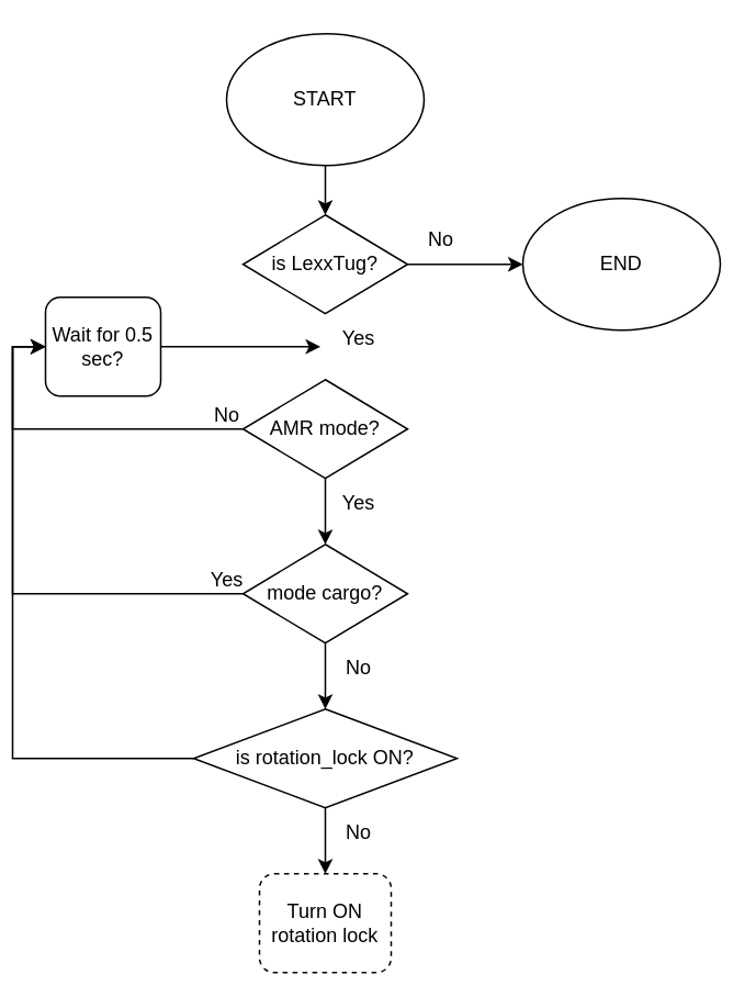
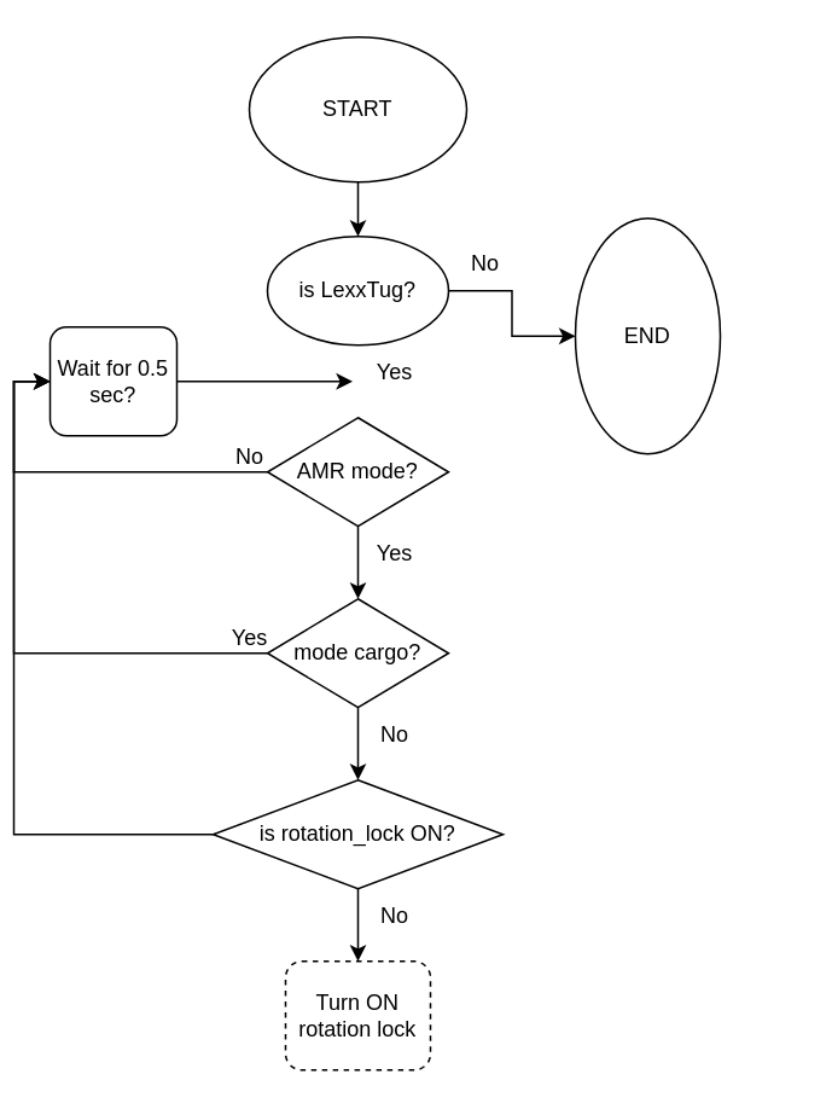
  <mxCell id="0" />
  <mxCell id="1" parent="0" />
  <mxCell id="2" style="edgeStyle=orthogonalEdgeStyle;rounded=0;orthogonalLoop=1;jettySize=auto;html=1;exitX=1;exitY=0.5;exitDx=0;exitDy=0;" edge="1" parent="1" source="3" target="20"><mxGeometry relative="1" as="geometry" /></mxCell>
- <mxCell id="3" value="is LexxTug?" style="rhombus;whiteSpace=wrap;html=1;" vertex="1" parent="1"><mxGeometry x="140" y="130" width="100" height="60" as="geometry" /></mxCell>
+ <mxCell id="3" value="is LexxTug?" style="ellipse;whiteSpace=wrap;html=1;" vertex="1" parent="1"><mxGeometry x="140" y="130" width="100" height="60" as="geometry" /></mxCell>
  <mxCell id="4" style="edgeStyle=orthogonalEdgeStyle;rounded=0;orthogonalLoop=1;jettySize=auto;html=1;exitX=0.5;exitY=1;exitDx=0;exitDy=0;entryX=0.5;entryY=0;entryDx=0;entryDy=0;" edge="1" parent="1" source="6" target="9"><mxGeometry relative="1" as="geometry" /></mxCell>
  <mxCell id="5" style="edgeStyle=orthogonalEdgeStyle;rounded=0;orthogonalLoop=1;jettySize=auto;html=1;exitX=0;exitY=0.5;exitDx=0;exitDy=0;entryX=0;entryY=0.5;entryDx=0;entryDy=0;" edge="1" parent="1" source="6" target="22"><mxGeometry relative="1" as="geometry" /></mxCell>
  <mxCell id="6" value="AMR mode?" style="rhombus;whiteSpace=wrap;html=1;" vertex="1" parent="1"><mxGeometry x="140" y="230" width="100" height="60" as="geometry" /></mxCell>
  <mxCell id="7" style="edgeStyle=orthogonalEdgeStyle;rounded=0;orthogonalLoop=1;jettySize=auto;html=1;exitX=0.5;exitY=1;exitDx=0;exitDy=0;entryX=0.5;entryY=0;entryDx=0;entryDy=0;" edge="1" parent="1" source="9" target="12"><mxGeometry relative="1" as="geometry" /></mxCell>
  <mxCell id="8" style="edgeStyle=orthogonalEdgeStyle;rounded=0;orthogonalLoop=1;jettySize=auto;html=1;exitX=0;exitY=0.5;exitDx=0;exitDy=0;entryX=0;entryY=0.5;entryDx=0;entryDy=0;" edge="1" parent="1" source="9" target="22"><mxGeometry relative="1" as="geometry" /></mxCell>
  <mxCell id="9" value="mode cargo?" style="rhombus;whiteSpace=wrap;html=1;" vertex="1" parent="1"><mxGeometry x="140" y="330" width="100" height="60" as="geometry" /></mxCell>
  <mxCell id="10" style="edgeStyle=orthogonalEdgeStyle;rounded=0;orthogonalLoop=1;jettySize=auto;html=1;exitX=0.5;exitY=1;exitDx=0;exitDy=0;entryX=0.5;entryY=0;entryDx=0;entryDy=0;" edge="1" parent="1" source="12" target="13"><mxGeometry relative="1" as="geometry" /></mxCell>
  <mxCell id="11" style="edgeStyle=orthogonalEdgeStyle;rounded=0;orthogonalLoop=1;jettySize=auto;html=1;exitX=0;exitY=0.5;exitDx=0;exitDy=0;entryX=0;entryY=0.5;entryDx=0;entryDy=0;" edge="1" parent="1" source="12" target="22"><mxGeometry relative="1" as="geometry" /></mxCell>
  <mxCell id="12" value="is rotation_lock ON?" style="rhombus;whiteSpace=wrap;html=1;" vertex="1" parent="1"><mxGeometry x="110" y="430" width="160" height="60" as="geometry" /></mxCell>
  <mxCell id="13" value="Turn ON rotation lock" style="rounded=1;whiteSpace=wrap;html=1;dashed=1;" vertex="1" parent="1"><mxGeometry x="150" y="530" width="80" height="60" as="geometry" /></mxCell>
  <mxCell id="14" value="Yes" style="text;html=1;align=center;verticalAlign=middle;resizable=0;points=[];autosize=1;strokeColor=none;fillColor=none;" vertex="1" parent="1"><mxGeometry x="190" y="190" width="40" height="30" as="geometry" /></mxCell>
  <mxCell id="15" value="Yes" style="text;html=1;align=center;verticalAlign=middle;resizable=0;points=[];autosize=1;strokeColor=none;fillColor=none;" vertex="1" parent="1"><mxGeometry x="190" y="290" width="40" height="30" as="geometry" /></mxCell>
  <mxCell id="16" value="No" style="text;html=1;align=center;verticalAlign=middle;resizable=0;points=[];autosize=1;strokeColor=none;fillColor=none;" vertex="1" parent="1"><mxGeometry x="190" y="390" width="40" height="30" as="geometry" /></mxCell>
  <mxCell id="17" value="No" style="text;html=1;align=center;verticalAlign=middle;resizable=0;points=[];autosize=1;strokeColor=none;fillColor=none;" vertex="1" parent="1"><mxGeometry x="190" y="490" width="40" height="30" as="geometry" /></mxCell>
  <mxCell id="18" style="edgeStyle=orthogonalEdgeStyle;rounded=0;orthogonalLoop=1;jettySize=auto;html=1;exitX=0.5;exitY=1;exitDx=0;exitDy=0;entryX=0.5;entryY=0;entryDx=0;entryDy=0;" edge="1" parent="1" source="19" target="3"><mxGeometry relative="1" as="geometry" /></mxCell>
  <mxCell id="19" value="START" style="ellipse;whiteSpace=wrap;html=1;" vertex="1" parent="1"><mxGeometry x="130" y="20" width="120" height="80" as="geometry" /></mxCell>
- <mxCell id="20" value="END" style="ellipse;whiteSpace=wrap;html=1;" vertex="1" parent="1"><mxGeometry x="310" y="120" width="120" height="80" as="geometry" /></mxCell>
+ <mxCell id="20" value="END" style="ellipse;whiteSpace=wrap;html=1;" vertex="1" parent="1"><mxGeometry x="310" y="120" width="80" height="130" as="geometry" /></mxCell>
  <mxCell id="21" value="No" style="text;html=1;align=center;verticalAlign=middle;resizable=0;points=[];autosize=1;strokeColor=none;fillColor=none;" vertex="1" parent="1"><mxGeometry x="240" y="130" width="40" height="30" as="geometry" /></mxCell>
  <mxCell id="22" value="Wait for 0.5 sec?" style="rounded=1;whiteSpace=wrap;html=1;" vertex="1" parent="1"><mxGeometry x="20" y="180" width="70" height="60" as="geometry" /></mxCell>
  <mxCell id="23" style="edgeStyle=orthogonalEdgeStyle;rounded=0;orthogonalLoop=1;jettySize=auto;html=1;exitX=1;exitY=0.5;exitDx=0;exitDy=0;entryX=-0.075;entryY=0.667;entryDx=0;entryDy=0;entryPerimeter=0;" edge="1" parent="1" source="22" target="14"><mxGeometry relative="1" as="geometry" /></mxCell>
  <mxCell id="24" value="No" style="text;html=1;align=center;verticalAlign=middle;resizable=0;points=[];autosize=1;strokeColor=none;fillColor=none;" vertex="1" parent="1"><mxGeometry x="110" y="237" width="40" height="30" as="geometry" /></mxCell>
  <mxCell id="25" value="Yes" style="text;html=1;align=center;verticalAlign=middle;resizable=0;points=[];autosize=1;strokeColor=none;fillColor=none;" vertex="1" parent="1"><mxGeometry x="110" y="337" width="40" height="30" as="geometry" /></mxCell>
